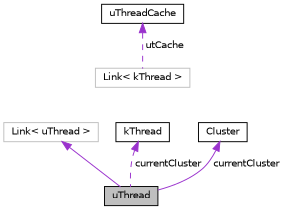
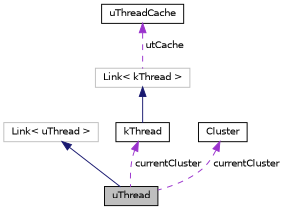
  digraph {
    node [color=black fillcolor=white fontname=Helvetica fontsize=10 shape=record style=filled]
    edge [color=darkorchid3 dir=back fontname=Helvetica fontsize=10 labelfontname=Helvetica labelfontsize=10 style=dashed]
    n1 [fillcolor=grey75 fontcolor=black height=0.2 label=uThread width=0.4]
    n2 [color=grey75 height=0.2 label="Link\< uThread \>" width=0.4]
    n3 [height=0.2 label=uThreadCache width=0.4]
    n4 [color=grey75 height=0.2 label="Link\< kThread \>" width=0.4]
    n5 [height=0.2 label=kThread width=0.4]
    n6 [height=0.2 label=Cluster width=0.4]
-   n2 -> n1 [style=solid]
+   n2 -> n1 [color=midnightblue style=solid]
    n3 -> n4 [label=" utCache"]
+   n4 -> n5 [color=midnightblue style=solid]
    n5 -> n1 [label=" currentCluster"]
-   n6 -> n1 [label=" currentCluster" style=solid]
+   n6 -> n1 [label=" currentCluster"]
  }
